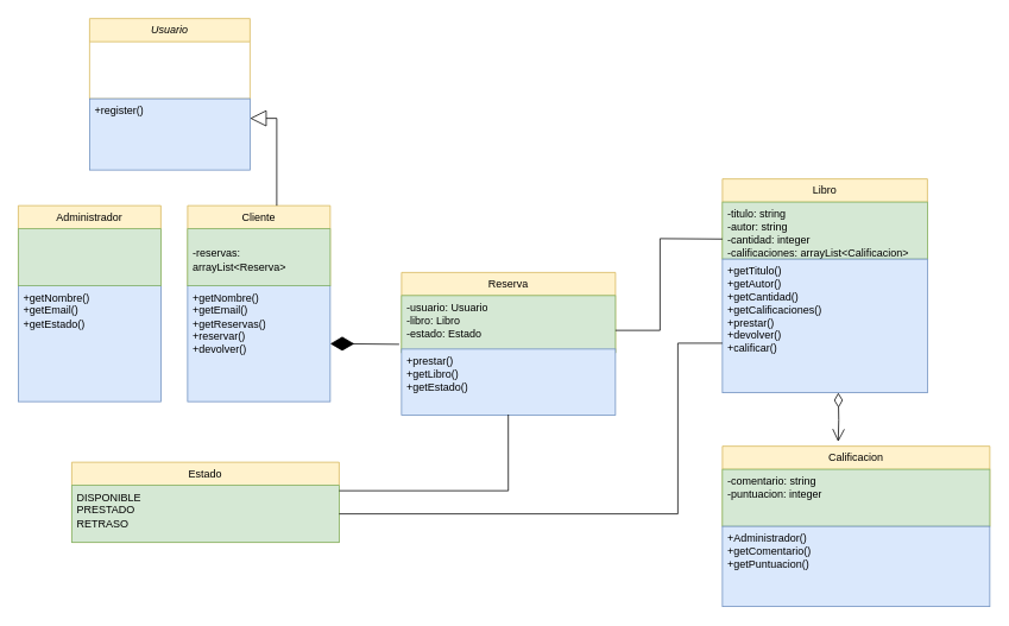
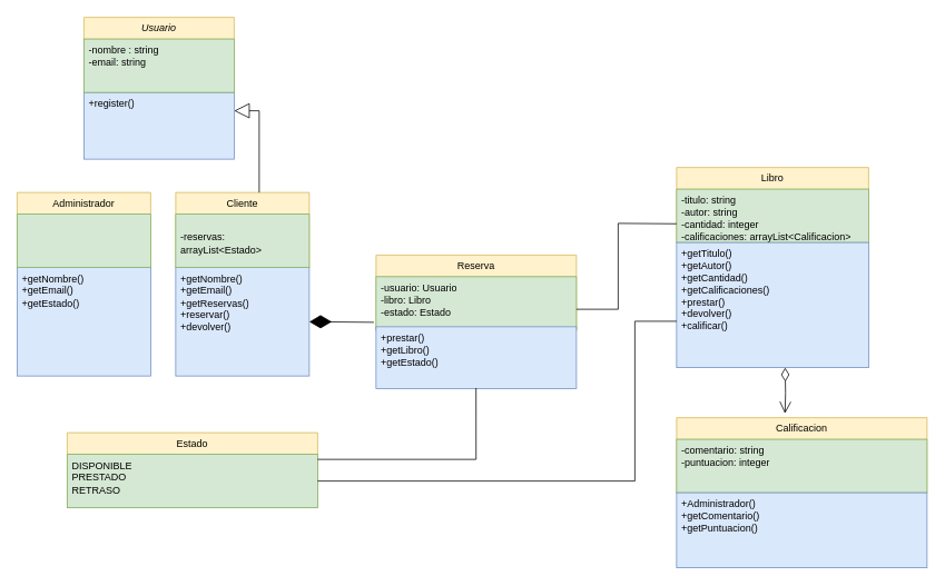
  <mxCell id="0" />
  <mxCell id="1" parent="0" />
  <mxCell id="2" value="Libro" style="swimlane;fontStyle=0;childLayout=stackLayout;horizontal=1;startSize=26;fillColor=#fff2cc;horizontalStack=0;resizeParent=1;resizeParentMax=0;resizeLast=0;collapsible=1;marginBottom=0;whiteSpace=wrap;html=1;strokeColor=#d6b656;" vertex="1" parent="1"><mxGeometry x="810" y="200" width="230" height="90" as="geometry" /></mxCell>
  <mxCell id="3" value="-titulo: string&lt;br&gt;-autor: string&lt;br&gt;-cantidad: integer&lt;br&gt;-calificaciones: arrayList&amp;lt;Calificacion&amp;gt;" style="text;strokeColor=#82b366;fillColor=#d5e8d4;align=left;verticalAlign=top;spacingLeft=4;spacingRight=4;overflow=hidden;rotatable=0;points=[[0,0.5],[1,0.5]];portConstraint=eastwest;whiteSpace=wrap;html=1;" vertex="1" parent="2"><mxGeometry y="26" width="230" height="64" as="geometry" /></mxCell>
  <mxCell id="4" value="+getTitulo()&lt;br&gt;+getAutor()&lt;br&gt;+getCantidad()&lt;br&gt;+getCalificaciones()&lt;br&gt;+prestar()&lt;br&gt;+devolver()&lt;br&gt;+calificar()" style="text;strokeColor=#6c8ebf;fillColor=#dae8fc;align=left;verticalAlign=top;spacingLeft=4;spacingRight=4;overflow=hidden;rotatable=0;points=[[0,0.5],[1,0.5]];portConstraint=eastwest;whiteSpace=wrap;html=1;" vertex="1" parent="1"><mxGeometry x="810" y="290" width="230" height="150" as="geometry" /></mxCell>
  <mxCell id="5" value="Calificacion" style="swimlane;fontStyle=0;childLayout=stackLayout;horizontal=1;startSize=26;fillColor=#fff2cc;horizontalStack=0;resizeParent=1;resizeParentMax=0;resizeLast=0;collapsible=1;marginBottom=0;whiteSpace=wrap;html=1;strokeColor=#d6b656;" vertex="1" parent="1"><mxGeometry x="810" y="500" width="300" height="90" as="geometry" /></mxCell>
  <mxCell id="6" value="-comentario: string&lt;br&gt;-puntuacion: integer" style="text;strokeColor=#82b366;fillColor=#d5e8d4;align=left;verticalAlign=top;spacingLeft=4;spacingRight=4;overflow=hidden;rotatable=0;points=[[0,0.5],[1,0.5]];portConstraint=eastwest;whiteSpace=wrap;html=1;" vertex="1" parent="5"><mxGeometry y="26" width="300" height="64" as="geometry" /></mxCell>
  <mxCell id="7" value="+Administrador()&lt;br&gt;+getComentario()&lt;br&gt;+getPuntuacion()" style="text;strokeColor=#6c8ebf;fillColor=#dae8fc;align=left;verticalAlign=top;spacingLeft=4;spacingRight=4;overflow=hidden;rotatable=0;points=[[0,0.5],[1,0.5]];portConstraint=eastwest;whiteSpace=wrap;html=1;" vertex="1" parent="1"><mxGeometry x="810" y="590" width="300" height="90" as="geometry" /></mxCell>
  <mxCell id="8" value="Reserva" style="swimlane;fontStyle=0;childLayout=stackLayout;horizontal=1;startSize=26;fillColor=#fff2cc;horizontalStack=0;resizeParent=1;resizeParentMax=0;resizeLast=0;collapsible=1;marginBottom=0;whiteSpace=wrap;html=1;strokeColor=#d6b656;" vertex="1" parent="1"><mxGeometry x="450" y="305" width="240" height="90" as="geometry" /></mxCell>
  <mxCell id="9" value="-usuario: Usuario&lt;br&gt;-libro: Libro&lt;br&gt;-estado: Estado" style="text;strokeColor=#82b366;fillColor=#d5e8d4;align=left;verticalAlign=top;spacingLeft=4;spacingRight=4;overflow=hidden;rotatable=0;points=[[0,0.5],[1,0.5]];portConstraint=eastwest;whiteSpace=wrap;html=1;" vertex="1" parent="8"><mxGeometry y="26" width="240" height="64" as="geometry" /></mxCell>
  <mxCell id="10" value="+prestar()&lt;br&gt;+getLibro()&lt;br&gt;+getEstado()&lt;br&gt;" style="text;strokeColor=#6c8ebf;fillColor=#dae8fc;align=left;verticalAlign=top;spacingLeft=4;spacingRight=4;overflow=hidden;rotatable=0;points=[[0,0.5],[1,0.5]];portConstraint=eastwest;whiteSpace=wrap;html=1;" vertex="1" parent="1"><mxGeometry x="450" y="391" width="240" height="74" as="geometry" /></mxCell>
  <mxCell id="11" value="Estado" style="swimlane;fontStyle=0;childLayout=stackLayout;horizontal=1;startSize=26;fillColor=#fff2cc;horizontalStack=0;resizeParent=1;resizeParentMax=0;resizeLast=0;collapsible=1;marginBottom=0;whiteSpace=wrap;html=1;strokeColor=#d6b656;" vertex="1" parent="1"><mxGeometry x="80" y="518" width="300" height="90" as="geometry" /></mxCell>
  <mxCell id="12" value="DISPONIBLE&lt;br&gt;PRESTADO&lt;br&gt;RETRASO" style="text;strokeColor=#82b366;fillColor=#d5e8d4;align=left;verticalAlign=top;spacingLeft=4;spacingRight=4;overflow=hidden;rotatable=0;points=[[0,0.5],[1,0.5]];portConstraint=eastwest;whiteSpace=wrap;html=1;" vertex="1" parent="11"><mxGeometry y="26" width="300" height="64" as="geometry" /></mxCell>
  <mxCell id="13" value="&lt;i&gt;Usuario&lt;/i&gt;" style="swimlane;fontStyle=0;childLayout=stackLayout;horizontal=1;startSize=26;fillColor=#fff2cc;horizontalStack=0;resizeParent=1;resizeParentMax=0;resizeLast=0;collapsible=1;marginBottom=0;whiteSpace=wrap;html=1;strokeColor=#d6b656;" vertex="1" parent="1"><mxGeometry x="100" y="20" width="180" height="90" as="geometry" /></mxCell>
  <mxCell id="14" value="+register()" style="text;strokeColor=#6c8ebf;fillColor=#dae8fc;align=left;verticalAlign=top;spacingLeft=4;spacingRight=4;overflow=hidden;rotatable=0;points=[[0,0.5],[1,0.5]];portConstraint=eastwest;whiteSpace=wrap;html=1;" vertex="1" parent="1"><mxGeometry x="100" y="110" width="180" height="80" as="geometry" /></mxCell>
+ <mxCell id="15" value="-nombre : string&lt;br&gt;-email: string&lt;br&gt;" style="text;strokeColor=#82b366;fillColor=#d5e8d4;align=left;verticalAlign=top;spacingLeft=4;spacingRight=4;overflow=hidden;rotatable=0;points=[[0,0.5],[1,0.5]];portConstraint=eastwest;whiteSpace=wrap;html=1;" vertex="1" parent="1"><mxGeometry x="100" y="46" width="180" height="64" as="geometry" /></mxCell>
  <mxCell id="16" value="Administrador" style="swimlane;fontStyle=0;childLayout=stackLayout;horizontal=1;startSize=26;fillColor=#fff2cc;horizontalStack=0;resizeParent=1;resizeParentMax=0;resizeLast=0;collapsible=1;marginBottom=0;whiteSpace=wrap;html=1;strokeColor=#d6b656;" vertex="1" parent="1"><mxGeometry x="20" y="230" width="160" height="90" as="geometry" /></mxCell>
  <mxCell id="17" value="+getNombre()&lt;br&gt;+getEmail()&lt;br&gt;+getEstado()" style="text;strokeColor=#6c8ebf;fillColor=#dae8fc;align=left;verticalAlign=top;spacingLeft=4;spacingRight=4;overflow=hidden;rotatable=0;points=[[0,0.5],[1,0.5]];portConstraint=eastwest;whiteSpace=wrap;html=1;" vertex="1" parent="1"><mxGeometry x="20" y="320" width="160" height="130" as="geometry" /></mxCell>
  <mxCell id="18" value="" style="text;strokeColor=#82b366;fillColor=#d5e8d4;align=left;verticalAlign=top;spacingLeft=4;spacingRight=4;overflow=hidden;rotatable=0;points=[[0,0.5],[1,0.5]];portConstraint=eastwest;whiteSpace=wrap;html=1;" vertex="1" parent="1"><mxGeometry x="20" y="256" width="160" height="64" as="geometry" /></mxCell>
  <mxCell id="19" value="Cliente" style="swimlane;fontStyle=0;childLayout=stackLayout;horizontal=1;startSize=26;fillColor=#fff2cc;horizontalStack=0;resizeParent=1;resizeParentMax=0;resizeLast=0;collapsible=1;marginBottom=0;whiteSpace=wrap;html=1;strokeColor=#d6b656;" vertex="1" parent="1"><mxGeometry x="210" y="230" width="160" height="90" as="geometry" /></mxCell>
  <mxCell id="20" value="+getNombre()&lt;br&gt;+getEmail()&lt;br&gt;+getReservas()&lt;br&gt;+reservar()&lt;br&gt;+devolver()" style="text;strokeColor=#6c8ebf;fillColor=#dae8fc;align=left;verticalAlign=top;spacingLeft=4;spacingRight=4;overflow=hidden;rotatable=0;points=[[0,0.5],[1,0.5]];portConstraint=eastwest;whiteSpace=wrap;html=1;" vertex="1" parent="1"><mxGeometry x="210" y="320" width="160" height="130" as="geometry" /></mxCell>
- <mxCell id="21" value="&lt;br&gt;-reservas: arrayList&amp;lt;Reserva&amp;gt;" style="text;strokeColor=#82b366;fillColor=#d5e8d4;align=left;verticalAlign=top;spacingLeft=4;spacingRight=4;overflow=hidden;rotatable=0;points=[[0,0.5],[1,0.5]];portConstraint=eastwest;whiteSpace=wrap;html=1;" vertex="1" parent="1"><mxGeometry x="210" y="256" width="160" height="64" as="geometry" /></mxCell>
+ <mxCell id="21" value="&lt;br&gt;-reservas: arrayList&amp;lt;Estado&amp;gt;" style="text;strokeColor=#82b366;fillColor=#d5e8d4;align=left;verticalAlign=top;spacingLeft=4;spacingRight=4;overflow=hidden;rotatable=0;points=[[0,0.5],[1,0.5]];portConstraint=eastwest;whiteSpace=wrap;html=1;" vertex="1" parent="1"><mxGeometry x="210" y="256" width="160" height="64" as="geometry" /></mxCell>
  <mxCell id="22" value="" style="endArrow=diamondThin;endFill=1;endSize=24;html=1;rounded=0;entryX=1;entryY=0.5;entryDx=0;entryDy=0;exitX=-0.011;exitY=0.854;exitDx=0;exitDy=0;exitPerimeter=0;" edge="1" parent="1" source="9" target="20"><mxGeometry width="160" relative="1" as="geometry"><mxPoint x="440" y="385" as="sourcePoint" /><mxPoint x="610" y="380" as="targetPoint" /><Array as="points"><mxPoint x="380" y="385" /></Array></mxGeometry></mxCell>
  <mxCell id="23" value="" style="endArrow=block;endSize=16;endFill=0;html=1;rounded=0;exitX=0.25;exitY=0;exitDx=0;exitDy=0;entryX=1;entryY=0.275;entryDx=0;entryDy=0;entryPerimeter=0;" edge="1" parent="1" target="14"><mxGeometry width="160" relative="1" as="geometry"><mxPoint x="310" y="230" as="sourcePoint" /><mxPoint x="347" y="132" as="targetPoint" /><Array as="points"><mxPoint x="310" y="132" /></Array></mxGeometry></mxCell>
  <mxCell id="24" value="" style="endArrow=none;html=1;rounded=0;entryX=0;entryY=0.75;entryDx=0;entryDy=0;" edge="1" parent="1" target="2"><mxGeometry width="50" height="50" relative="1" as="geometry"><mxPoint x="690" y="370" as="sourcePoint" /><mxPoint x="550" y="0" as="targetPoint" /><Array as="points"><mxPoint x="740" y="370" /><mxPoint x="740" y="267" /></Array></mxGeometry></mxCell>
  <mxCell id="25" value="" style="endArrow=none;html=1;edgeStyle=orthogonalEdgeStyle;rounded=0;exitX=1;exitY=0.5;exitDx=0;exitDy=0;" edge="1" parent="1" source="12"><mxGeometry relative="1" as="geometry"><mxPoint x="650" y="384.41" as="sourcePoint" /><mxPoint x="810" y="384.41" as="targetPoint" /><Array as="points"><mxPoint x="760" y="576" /><mxPoint x="760" y="384" /></Array></mxGeometry></mxCell>
  <mxCell id="26" value="" style="endArrow=none;html=1;edgeStyle=orthogonalEdgeStyle;rounded=0;entryX=0.499;entryY=0.993;entryDx=0;entryDy=0;entryPerimeter=0;" edge="1" parent="1" target="10"><mxGeometry relative="1" as="geometry"><mxPoint x="380" y="550" as="sourcePoint" /><mxPoint x="570" y="490" as="targetPoint" /><Array as="points"><mxPoint x="570" y="550" /></Array></mxGeometry></mxCell>
  <mxCell id="27" value="" style="endArrow=open;html=1;endSize=12;startArrow=diamondThin;startSize=14;startFill=0;edgeStyle=orthogonalEdgeStyle;align=left;verticalAlign=bottom;rounded=0;entryX=0.433;entryY=-0.056;entryDx=0;entryDy=0;entryPerimeter=0;" edge="1" parent="1" target="5"><mxGeometry x="-1" y="3" relative="1" as="geometry"><mxPoint x="940" y="440" as="sourcePoint" /><mxPoint x="1058" y="465" as="targetPoint" /><Array as="points" /></mxGeometry></mxCell>
